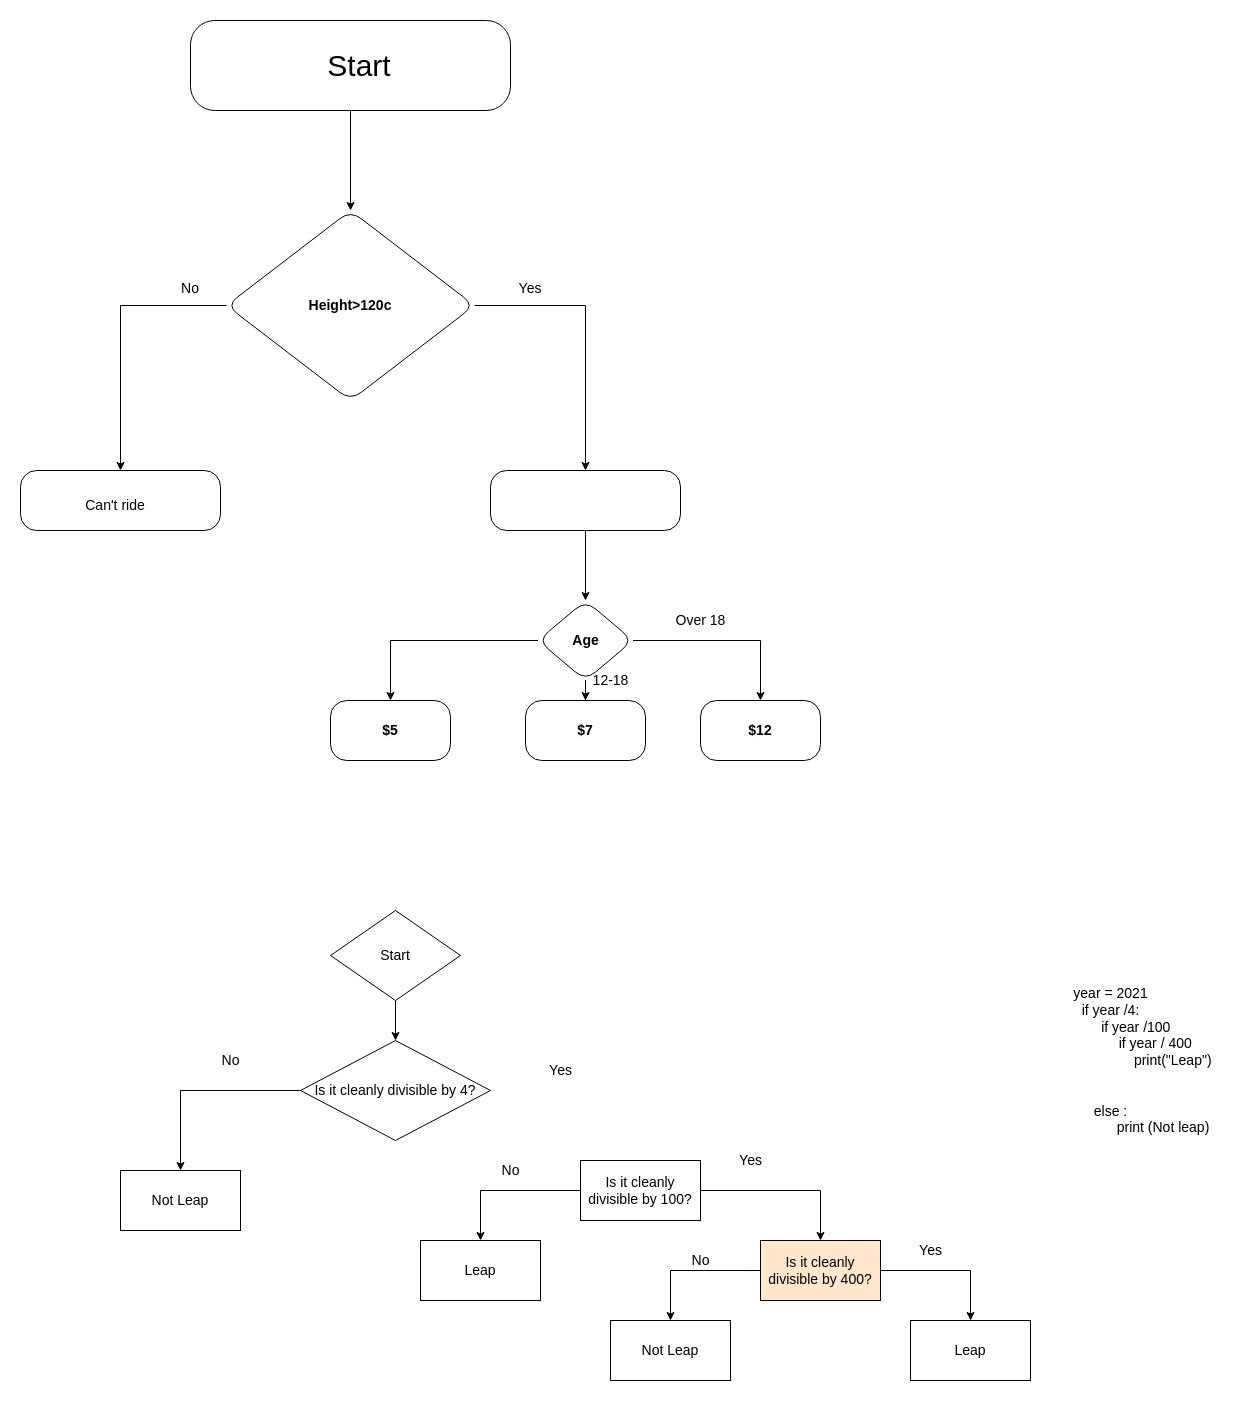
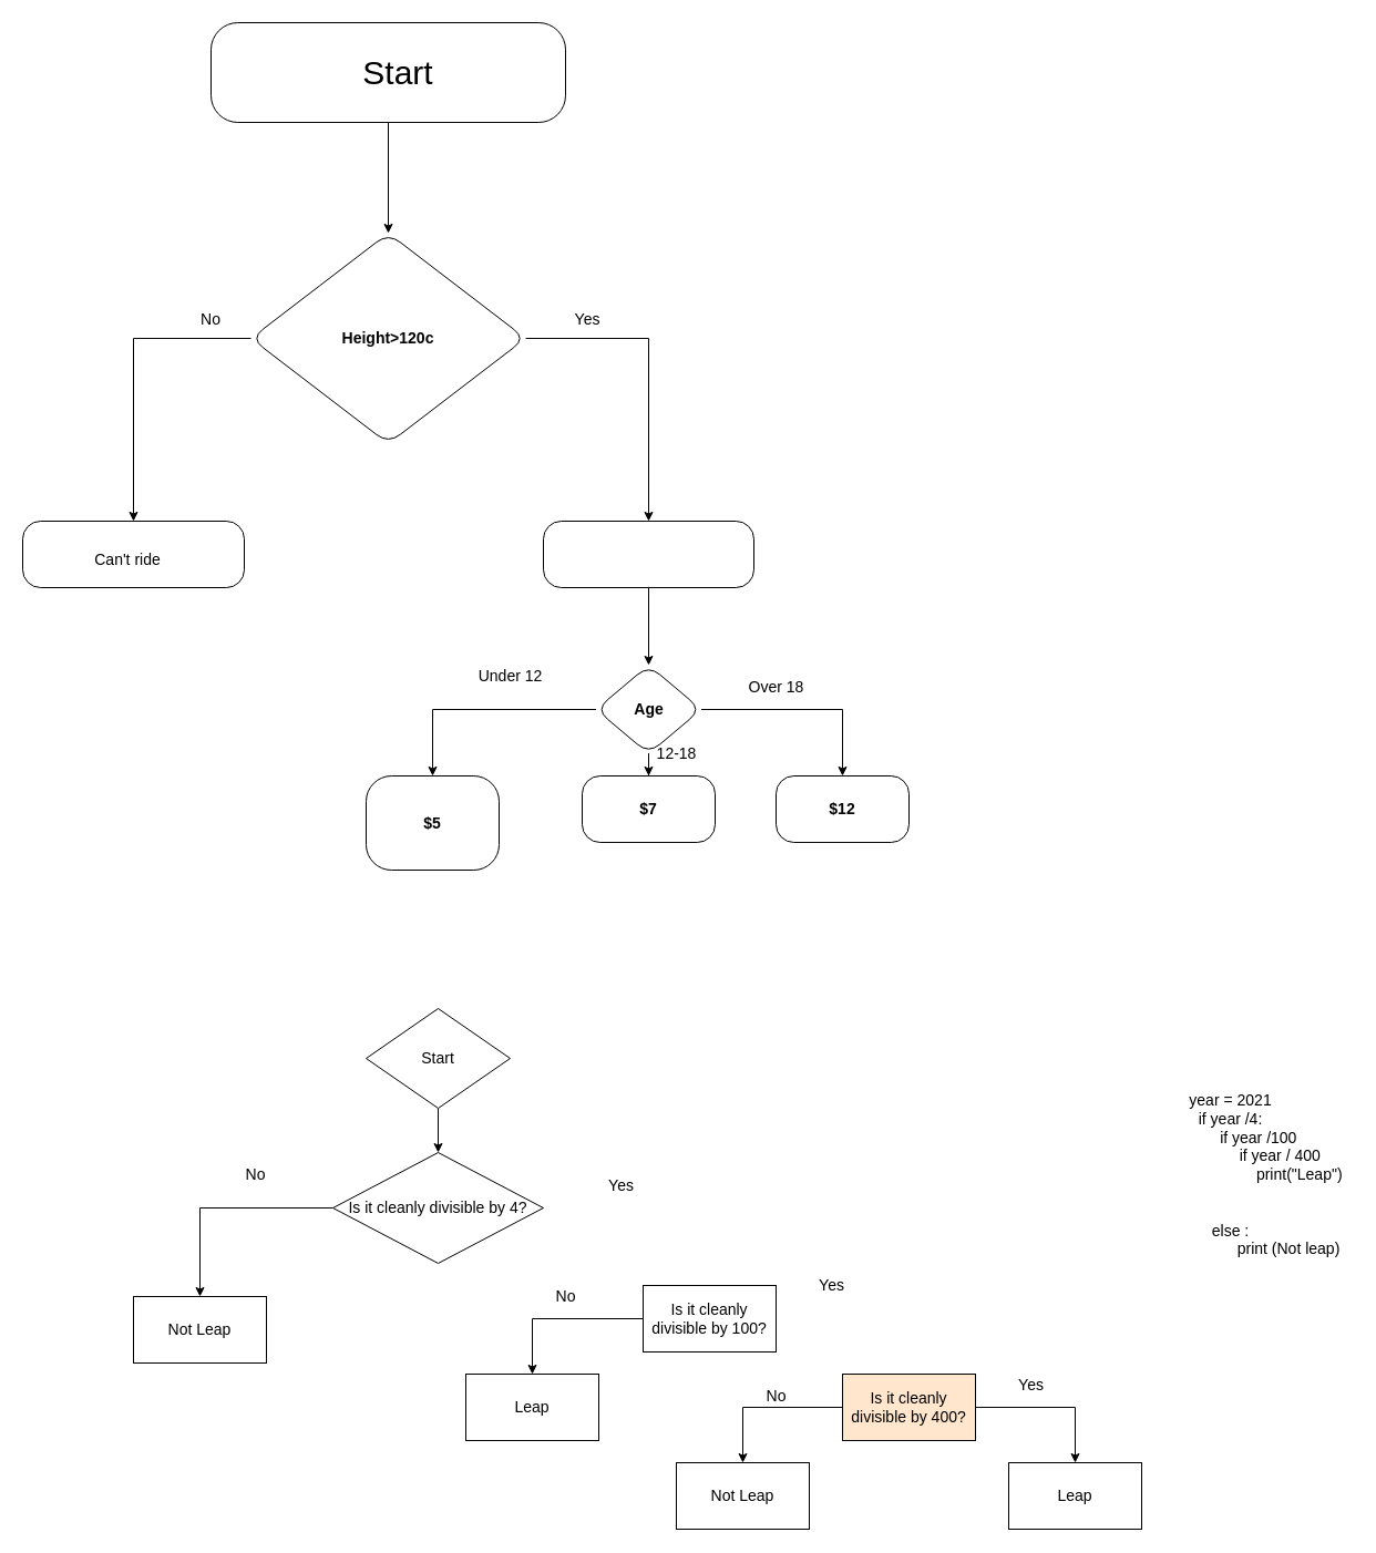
  <mxCell id="0" />
  <mxCell id="1" parent="0" />
  <mxCell id="2" value="" style="edgeStyle=orthogonalEdgeStyle;rounded=0;orthogonalLoop=1;jettySize=auto;html=1;fontSize=30;" edge="1" parent="1" source="3" target="7"><mxGeometry relative="1" as="geometry" /></mxCell>
  <mxCell id="3" value="" style="rounded=1;whiteSpace=wrap;html=1;arcSize=27;" vertex="1" parent="1"><mxGeometry x="190" y="20" width="320" height="90" as="geometry" /></mxCell>
  <mxCell id="4" value="Start" style="text;html=1;strokeColor=none;fillColor=none;align=center;verticalAlign=middle;whiteSpace=wrap;rounded=0;fontSize=30;" vertex="1" parent="1"><mxGeometry x="300" y="35.5" width="118" height="59" as="geometry" /></mxCell>
  <mxCell id="5" value="" style="edgeStyle=orthogonalEdgeStyle;rounded=0;orthogonalLoop=1;jettySize=auto;html=1;fontSize=14;" edge="1" parent="1" source="7" target="8"><mxGeometry relative="1" as="geometry" /></mxCell>
  <mxCell id="6" value="" style="edgeStyle=orthogonalEdgeStyle;rounded=0;orthogonalLoop=1;jettySize=auto;html=1;fontSize=14;" edge="1" parent="1" source="7" target="10"><mxGeometry relative="1" as="geometry" /></mxCell>
  <mxCell id="7" value="" style="rhombus;whiteSpace=wrap;html=1;rounded=1;arcSize=27;" vertex="1" parent="1"><mxGeometry x="226" y="210" width="248" height="190" as="geometry" /></mxCell>
  <mxCell id="8" value="" style="whiteSpace=wrap;html=1;rounded=1;arcSize=27;fontSize=14;" vertex="1" parent="1"><mxGeometry x="20" y="470" width="200" height="60" as="geometry" /></mxCell>
  <mxCell id="9" value="" style="edgeStyle=orthogonalEdgeStyle;rounded=0;orthogonalLoop=1;jettySize=auto;html=1;fontSize=14;" edge="1" parent="1" source="10" target="18"><mxGeometry relative="1" as="geometry" /></mxCell>
  <mxCell id="10" value="" style="whiteSpace=wrap;html=1;rounded=1;arcSize=27;fontSize=14;" vertex="1" parent="1"><mxGeometry x="490" y="470" width="190" height="60" as="geometry" /></mxCell>
  <mxCell id="11" value="Height&amp;gt;120c" style="text;html=1;strokeColor=none;fillColor=none;align=center;verticalAlign=middle;whiteSpace=wrap;rounded=0;fontSize=14;fontStyle=1" vertex="1" parent="1"><mxGeometry x="290" y="290" width="120" height="30" as="geometry" /></mxCell>
  <mxCell id="12" value="Yes" style="text;html=1;strokeColor=none;fillColor=none;align=center;verticalAlign=middle;whiteSpace=wrap;rounded=0;fontSize=14;" vertex="1" parent="1"><mxGeometry x="510" y="278" width="40" height="20" as="geometry" /></mxCell>
  <mxCell id="13" value="No" style="text;html=1;strokeColor=none;fillColor=none;align=center;verticalAlign=middle;whiteSpace=wrap;rounded=0;fontSize=14;" vertex="1" parent="1"><mxGeometry x="170" y="278" width="40" height="20" as="geometry" /></mxCell>
  <mxCell id="14" value="Can't ride" style="text;html=1;strokeColor=none;fillColor=none;align=center;verticalAlign=middle;whiteSpace=wrap;rounded=0;fontSize=14;" vertex="1" parent="1"><mxGeometry x="40" y="495" width="150" height="20" as="geometry" /></mxCell>
  <mxCell id="15" value="" style="edgeStyle=orthogonalEdgeStyle;rounded=0;orthogonalLoop=1;jettySize=auto;html=1;fontSize=14;" edge="1" parent="1" source="18" target="19"><mxGeometry relative="1" as="geometry" /></mxCell>
  <mxCell id="16" value="" style="edgeStyle=orthogonalEdgeStyle;rounded=0;orthogonalLoop=1;jettySize=auto;html=1;fontSize=14;" edge="1" parent="1" source="18" target="20"><mxGeometry relative="1" as="geometry" /></mxCell>
  <mxCell id="17" value="" style="edgeStyle=orthogonalEdgeStyle;rounded=0;orthogonalLoop=1;jettySize=auto;html=1;fontSize=14;" edge="1" parent="1" source="18" target="21"><mxGeometry relative="1" as="geometry" /></mxCell>
  <mxCell id="18" value="Age" style="rhombus;whiteSpace=wrap;html=1;rounded=1;arcSize=27;fontSize=14;fontStyle=1" vertex="1" parent="1"><mxGeometry x="537.5" y="600" width="95" height="80" as="geometry" /></mxCell>
- <mxCell id="19" value="$5" style="whiteSpace=wrap;html=1;rounded=1;fontSize=14;fontStyle=1;arcSize=27;" vertex="1" parent="1"><mxGeometry x="330" y="700" width="120" height="60" as="geometry" /></mxCell>
+ <mxCell id="19" value="$5" style="whiteSpace=wrap;html=1;rounded=1;fontSize=14;fontStyle=1;arcSize=27;" vertex="1" parent="1"><mxGeometry x="330" y="700" width="120" height="85" as="geometry" /></mxCell>
  <mxCell id="20" value="$7" style="whiteSpace=wrap;html=1;rounded=1;fontSize=14;fontStyle=1;arcSize=27;" vertex="1" parent="1"><mxGeometry x="525" y="700" width="120" height="60" as="geometry" /></mxCell>
  <mxCell id="21" value="$12" style="whiteSpace=wrap;html=1;rounded=1;fontSize=14;fontStyle=1;arcSize=27;" vertex="1" parent="1"><mxGeometry x="700" y="700" width="120" height="60" as="geometry" /></mxCell>
+ <mxCell id="22" value="Under 12" style="text;html=1;align=center;verticalAlign=middle;resizable=0;points=[];autosize=1;fontSize=14;" vertex="1" parent="1"><mxGeometry x="425" y="600" width="70" height="20" as="geometry" /></mxCell>
  <mxCell id="23" value="Over 18" style="text;html=1;align=center;verticalAlign=middle;resizable=0;points=[];autosize=1;fontSize=14;" vertex="1" parent="1"><mxGeometry x="665" y="610" width="70" height="20" as="geometry" /></mxCell>
  <mxCell id="24" value="12-18" style="text;html=1;align=center;verticalAlign=middle;resizable=0;points=[];autosize=1;fontSize=14;" vertex="1" parent="1"><mxGeometry x="585" y="670" width="50" height="20" as="geometry" /></mxCell>
  <mxCell id="25" value="" style="edgeStyle=orthogonalEdgeStyle;rounded=0;orthogonalLoop=1;jettySize=auto;html=1;fontSize=14;" edge="1" parent="1" source="26" target="28"><mxGeometry relative="1" as="geometry" /></mxCell>
  <mxCell id="26" value="Start" style="rhombus;whiteSpace=wrap;html=1;fontSize=14;" vertex="1" parent="1"><mxGeometry x="330" y="910" width="130" height="90" as="geometry" /></mxCell>
  <mxCell id="27" value="" style="edgeStyle=orthogonalEdgeStyle;rounded=0;orthogonalLoop=1;jettySize=auto;html=1;fontSize=14;" edge="1" parent="1" source="28" target="29"><mxGeometry relative="1" as="geometry" /></mxCell>
  <mxCell id="28" value="Is it cleanly divisible by 4?" style="rhombus;whiteSpace=wrap;html=1;fontSize=14;" vertex="1" parent="1"><mxGeometry x="300" y="1040" width="190" height="100" as="geometry" /></mxCell>
  <mxCell id="29" value="Not Leap" style="whiteSpace=wrap;html=1;fontSize=14;" vertex="1" parent="1"><mxGeometry x="120" y="1170" width="120" height="60" as="geometry" /></mxCell>
  <mxCell id="30" value="No" style="text;html=1;align=center;verticalAlign=middle;resizable=0;points=[];autosize=1;fontSize=14;" vertex="1" parent="1"><mxGeometry x="215" y="1050" width="30" height="20" as="geometry" /></mxCell>
  <mxCell id="31" value="" style="edgeStyle=orthogonalEdgeStyle;rounded=0;orthogonalLoop=1;jettySize=auto;html=1;fontSize=14;" edge="1" parent="1" source="33" target="35"><mxGeometry relative="1" as="geometry" /></mxCell>
- <mxCell id="32" value="" style="edgeStyle=orthogonalEdgeStyle;rounded=0;orthogonalLoop=1;jettySize=auto;html=1;fontSize=14;" edge="1" parent="1" source="33" target="39"><mxGeometry relative="1" as="geometry" /></mxCell>
  <mxCell id="33" value="Is it cleanly divisible by 100?" style="whiteSpace=wrap;html=1;fontSize=14;" vertex="1" parent="1"><mxGeometry x="580" y="1160" width="120" height="60" as="geometry" /></mxCell>
  <mxCell id="34" value="Yes" style="text;html=1;align=center;verticalAlign=middle;resizable=0;points=[];autosize=1;fontSize=14;" vertex="1" parent="1"><mxGeometry x="540" y="1060" width="40" height="20" as="geometry" /></mxCell>
  <mxCell id="35" value="Leap" style="whiteSpace=wrap;html=1;fontSize=14;" vertex="1" parent="1"><mxGeometry x="420" y="1240" width="120" height="60" as="geometry" /></mxCell>
  <mxCell id="36" value="No" style="text;html=1;align=center;verticalAlign=middle;resizable=0;points=[];autosize=1;fontSize=14;" vertex="1" parent="1"><mxGeometry x="495" y="1160" width="30" height="20" as="geometry" /></mxCell>
  <mxCell id="37" value="" style="edgeStyle=orthogonalEdgeStyle;rounded=0;orthogonalLoop=1;jettySize=auto;html=1;fontSize=14;" edge="1" parent="1" source="39" target="41"><mxGeometry relative="1" as="geometry" /></mxCell>
  <mxCell id="38" value="" style="edgeStyle=orthogonalEdgeStyle;rounded=0;orthogonalLoop=1;jettySize=auto;html=1;fontSize=14;" edge="1" parent="1" source="39" target="43"><mxGeometry relative="1" as="geometry" /></mxCell>
  <mxCell id="39" value="&lt;span&gt;Is it cleanly divisible by 400?&lt;/span&gt;" style="whiteSpace=wrap;html=1;fontSize=14;fillColor=#ffe6cc;" vertex="1" parent="1"><mxGeometry x="760" y="1240" width="120" height="60" as="geometry" /></mxCell>
  <mxCell id="40" value="Yes" style="text;html=1;align=center;verticalAlign=middle;resizable=0;points=[];autosize=1;fontSize=14;" vertex="1" parent="1"><mxGeometry x="730" y="1150" width="40" height="20" as="geometry" /></mxCell>
  <mxCell id="41" value="&lt;span&gt;Not Leap&lt;/span&gt;" style="whiteSpace=wrap;html=1;fontSize=14;" vertex="1" parent="1"><mxGeometry x="610" y="1320" width="120" height="60" as="geometry" /></mxCell>
  <mxCell id="42" value="No" style="text;html=1;align=center;verticalAlign=middle;resizable=0;points=[];autosize=1;fontSize=14;" vertex="1" parent="1"><mxGeometry x="685" y="1250" width="30" height="20" as="geometry" /></mxCell>
  <mxCell id="43" value="&lt;span&gt;Leap&lt;/span&gt;" style="whiteSpace=wrap;html=1;fontSize=14;" vertex="1" parent="1"><mxGeometry x="910" y="1320" width="120" height="60" as="geometry" /></mxCell>
  <mxCell id="44" value="Yes" style="text;html=1;align=center;verticalAlign=middle;resizable=0;points=[];autosize=1;fontSize=14;" vertex="1" parent="1"><mxGeometry x="910" y="1240" width="40" height="20" as="geometry" /></mxCell>
  <mxCell id="45" value="year = 2021&lt;br&gt;if year /4:&lt;br&gt;&amp;nbsp; &amp;nbsp; &amp;nbsp; &amp;nbsp; &amp;nbsp; &amp;nbsp; &amp;nbsp;if year /100&lt;br&gt;&amp;nbsp; &amp;nbsp; &amp;nbsp; &amp;nbsp; &amp;nbsp; &amp;nbsp; &amp;nbsp; &amp;nbsp; &amp;nbsp; &amp;nbsp; &amp;nbsp; &amp;nbsp;if year / 400&lt;br&gt;&amp;nbsp; &amp;nbsp; &amp;nbsp; &amp;nbsp; &amp;nbsp; &amp;nbsp; &amp;nbsp; &amp;nbsp; &amp;nbsp; &amp;nbsp; &amp;nbsp; &amp;nbsp; &amp;nbsp; &amp;nbsp; &amp;nbsp; &amp;nbsp; print(&quot;Leap&quot;)&lt;br&gt;&lt;br&gt;&lt;br&gt;else :&lt;br&gt;&amp;nbsp; &amp;nbsp; &amp;nbsp; &amp;nbsp; &amp;nbsp; &amp;nbsp; &amp;nbsp; &amp;nbsp; &amp;nbsp; &amp;nbsp; &amp;nbsp; &amp;nbsp; &amp;nbsp; &amp;nbsp; print (Not leap)&amp;nbsp;" style="text;html=1;align=center;verticalAlign=middle;resizable=0;points=[];autosize=1;fontSize=14;" vertex="1" parent="1"><mxGeometry x="1000" y="980" width="220" height="160" as="geometry" /></mxCell>
